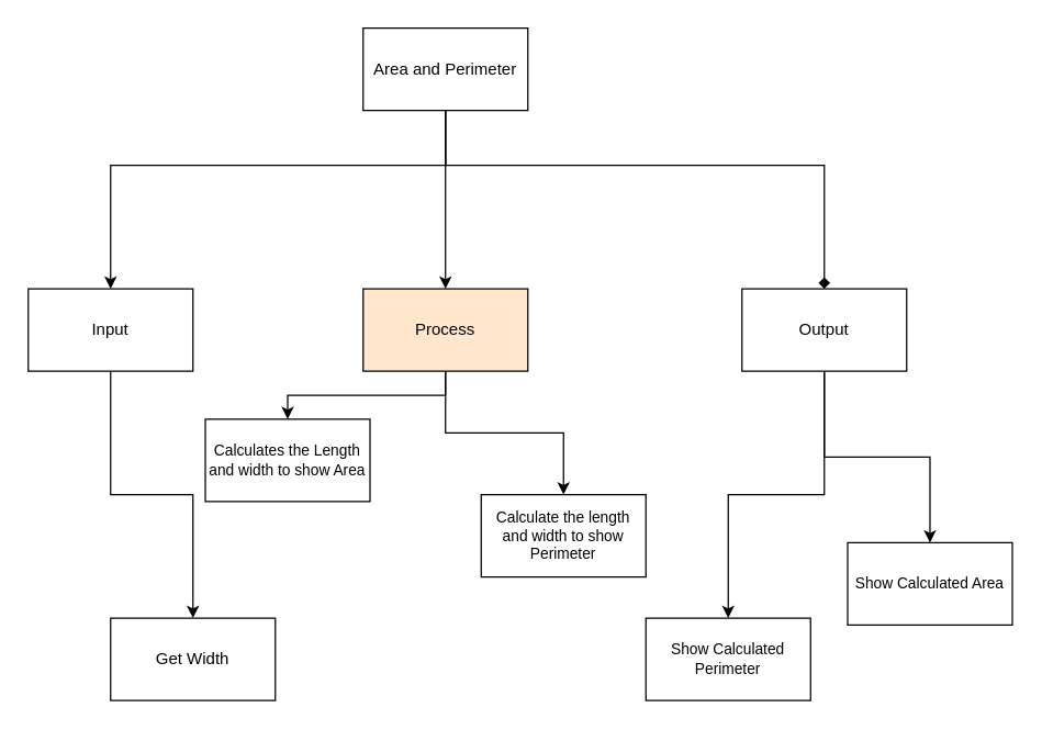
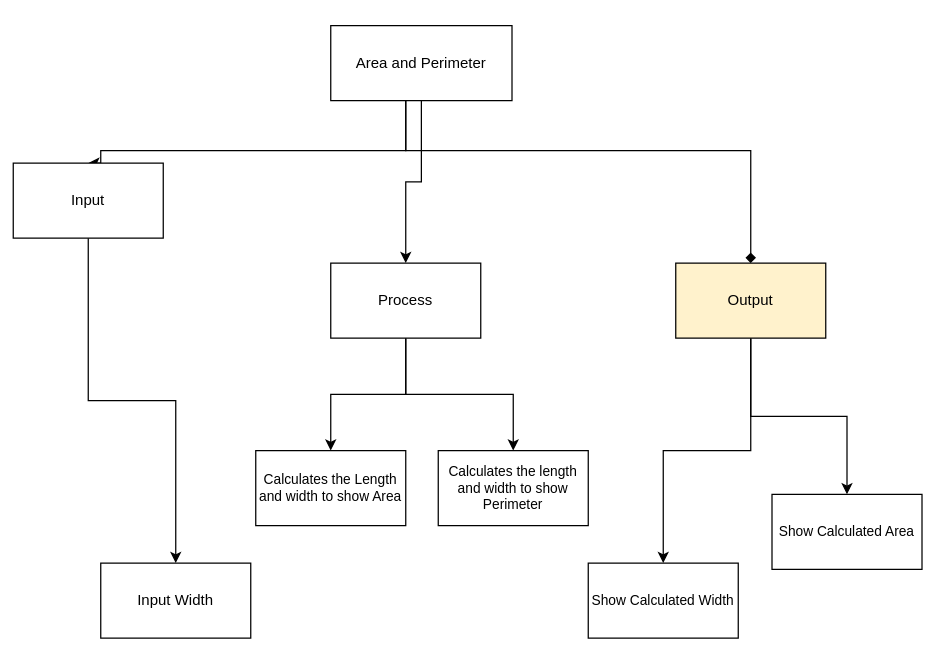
  <mxCell id="0" />
  <mxCell id="1" parent="0" />
  <mxCell id="2" style="edgeStyle=orthogonalEdgeStyle;html=1;entryX=0.5;entryY=0;entryDx=0;entryDy=0;rounded=0;" edge="1" parent="1" source="5" target="7"><mxGeometry relative="1" as="geometry"><Array as="points"><mxPoint x="324" y="120" /><mxPoint x="80" y="120" /></Array></mxGeometry></mxCell>
  <mxCell id="3" style="edgeStyle=orthogonalEdgeStyle;html=1;entryX=0.5;entryY=0;entryDx=0;entryDy=0;rounded=0;endArrow=diamond;" edge="1" parent="1" source="5" target="13"><mxGeometry relative="1" as="geometry"><Array as="points"><mxPoint x="324" y="120" /><mxPoint x="600" y="120" /></Array></mxGeometry></mxCell>
  <mxCell id="4" style="edgeStyle=orthogonalEdgeStyle;shape=connector;rounded=0;html=1;entryX=0.5;entryY=0;entryDx=0;entryDy=0;labelBackgroundColor=default;fontFamily=Helvetica;fontSize=11;fontColor=default;endArrow=classic;strokeColor=default;" edge="1" parent="1" source="5" target="10"><mxGeometry relative="1" as="geometry" /></mxCell>
- <mxCell id="5" value="Area and Perimeter" style="rounded=0;whiteSpace=wrap;html=1;" vertex="1" parent="1"><mxGeometry x="264" y="20" width="120" height="60" as="geometry" /></mxCell>
+ <mxCell id="5" value="Area and Perimeter" style="rounded=0;whiteSpace=wrap;html=1;" vertex="1" parent="1"><mxGeometry x="264" y="20" width="145" height="60" as="geometry" /></mxCell>
  <mxCell id="6" style="edgeStyle=orthogonalEdgeStyle;shape=connector;rounded=0;html=1;labelBackgroundColor=default;fontFamily=Helvetica;fontSize=11;fontColor=default;endArrow=classic;strokeColor=default;elbow=vertical;" edge="1" parent="1" source="7" target="14"><mxGeometry relative="1" as="geometry" /></mxCell>
- <mxCell id="7" value="Input" style="rounded=0;whiteSpace=wrap;html=1;" vertex="1" parent="1"><mxGeometry x="20" y="210" width="120" height="60" as="geometry" /></mxCell>
+ <mxCell id="7" value="Input" style="rounded=0;whiteSpace=wrap;html=1;" vertex="1" parent="1"><mxGeometry x="10" y="130" width="120" height="60" as="geometry" /></mxCell>
  <mxCell id="8" style="edgeStyle=orthogonalEdgeStyle;shape=connector;rounded=0;html=1;entryX=0.5;entryY=0;entryDx=0;entryDy=0;labelBackgroundColor=default;fontFamily=Helvetica;fontSize=11;fontColor=default;endArrow=classic;strokeColor=default;" edge="1" parent="1" source="10" target="15"><mxGeometry relative="1" as="geometry" /></mxCell>
  <mxCell id="9" style="edgeStyle=orthogonalEdgeStyle;shape=connector;rounded=0;html=1;exitX=0.5;exitY=1;exitDx=0;exitDy=0;entryX=0.5;entryY=0;entryDx=0;entryDy=0;labelBackgroundColor=default;fontFamily=Helvetica;fontSize=11;fontColor=default;endArrow=classic;strokeColor=default;" edge="1" parent="1" source="10" target="16"><mxGeometry relative="1" as="geometry" /></mxCell>
- <mxCell id="10" value="Process" style="rounded=0;whiteSpace=wrap;html=1;fillColor=#ffe6cc;" vertex="1" parent="1"><mxGeometry x="264" y="210" width="120" height="60" as="geometry" /></mxCell>
+ <mxCell id="10" value="Process" style="rounded=0;whiteSpace=wrap;html=1;" vertex="1" parent="1"><mxGeometry x="264" y="210" width="120" height="60" as="geometry" /></mxCell>
  <mxCell id="11" style="edgeStyle=orthogonalEdgeStyle;shape=connector;rounded=0;html=1;entryX=0.5;entryY=0;entryDx=0;entryDy=0;labelBackgroundColor=default;fontFamily=Helvetica;fontSize=11;fontColor=default;endArrow=classic;strokeColor=default;" edge="1" parent="1" source="13" target="17"><mxGeometry relative="1" as="geometry" /></mxCell>
  <mxCell id="12" style="edgeStyle=orthogonalEdgeStyle;shape=connector;rounded=0;html=1;entryX=0.5;entryY=0;entryDx=0;entryDy=0;labelBackgroundColor=default;fontFamily=Helvetica;fontSize=11;fontColor=default;endArrow=classic;strokeColor=default;" edge="1" parent="1" source="13" target="18"><mxGeometry relative="1" as="geometry" /></mxCell>
- <mxCell id="13" value="Output" style="rounded=0;whiteSpace=wrap;html=1;" vertex="1" parent="1"><mxGeometry x="540" y="210" width="120" height="60" as="geometry" /></mxCell>
- <mxCell id="14" value="Get Width" style="rounded=0;whiteSpace=wrap;html=1;" vertex="1" parent="1"><mxGeometry x="80" y="450" width="120" height="60" as="geometry" /></mxCell>
- <mxCell id="15" value="Calculates the Length and width to show Area" style="rounded=0;whiteSpace=wrap;html=1;fontFamily=Helvetica;fontSize=11;fontColor=default;" vertex="1" parent="1"><mxGeometry x="149" y="305" width="120" height="60" as="geometry" /></mxCell>
- <mxCell id="16" value="Calculate the length and width to show Perimeter" style="rounded=0;whiteSpace=wrap;html=1;fontFamily=Helvetica;fontSize=11;fontColor=default;" vertex="1" parent="1"><mxGeometry x="350" y="360" width="120" height="60" as="geometry" /></mxCell>
- <mxCell id="17" value="Show Calculated Perimeter" style="rounded=0;whiteSpace=wrap;html=1;fontFamily=Helvetica;fontSize=11;fontColor=default;" vertex="1" parent="1"><mxGeometry x="470" y="450" width="120" height="60" as="geometry" /></mxCell>
+ <mxCell id="13" value="Output" style="rounded=0;whiteSpace=wrap;html=1;fillColor=#fff2cc;" vertex="1" parent="1"><mxGeometry x="540" y="210" width="120" height="60" as="geometry" /></mxCell>
+ <mxCell id="14" value="Input Width" style="rounded=0;whiteSpace=wrap;html=1;" vertex="1" parent="1"><mxGeometry x="80" y="450" width="120" height="60" as="geometry" /></mxCell>
+ <mxCell id="15" value="Calculates the Length and width to show Area" style="rounded=0;whiteSpace=wrap;html=1;fontFamily=Helvetica;fontSize=11;fontColor=default;" vertex="1" parent="1"><mxGeometry x="204" y="360" width="120" height="60" as="geometry" /></mxCell>
+ <mxCell id="16" value="Calculates the length and width to show Perimeter" style="rounded=0;whiteSpace=wrap;html=1;fontFamily=Helvetica;fontSize=11;fontColor=default;" vertex="1" parent="1"><mxGeometry x="350" y="360" width="120" height="60" as="geometry" /></mxCell>
+ <mxCell id="17" value="Show Calculated Width" style="rounded=0;whiteSpace=wrap;html=1;fontFamily=Helvetica;fontSize=11;fontColor=default;" vertex="1" parent="1"><mxGeometry x="470" y="450" width="120" height="60" as="geometry" /></mxCell>
  <mxCell id="18" value="Show Calculated Area" style="rounded=0;whiteSpace=wrap;html=1;fontFamily=Helvetica;fontSize=11;fontColor=default;" vertex="1" parent="1"><mxGeometry x="617" y="395" width="120" height="60" as="geometry" /></mxCell>
